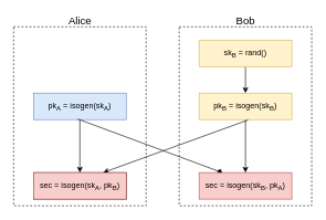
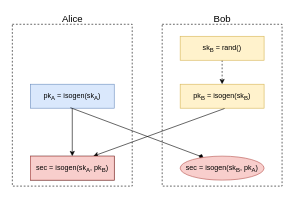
  <mxCell id="0" />
  <mxCell id="1" parent="0" />
  <mxCell id="2" value="" style="rounded=0;whiteSpace=wrap;html=1;dashed=1;" vertex="1" parent="1"><mxGeometry x="270" y="40" width="200" height="270" as="geometry" /></mxCell>
  <mxCell id="3" value="" style="rounded=0;whiteSpace=wrap;html=1;dashed=1;" vertex="1" parent="1"><mxGeometry y="40" width="200" height="270" as="geometry" x="20" /></mxCell>
  <mxCell id="4" style="edgeStyle=orthogonalEdgeStyle;rounded=0;orthogonalLoop=1;jettySize=auto;html=1;entryX=0.5;entryY=0;entryDx=0;entryDy=0;" edge="1" parent="1" source="5" target="12"><mxGeometry relative="1" as="geometry" /></mxCell>
  <mxCell id="5" value="pk&lt;sub&gt;A&lt;/sub&gt; = isogen(sk&lt;sub&gt;A&lt;/sub&gt;)" style="rounded=0;whiteSpace=wrap;html=1;fillColor=#dae8fc;strokeColor=#6c8ebf;" vertex="1" parent="1"><mxGeometry x="50" y="140" width="140" height="40" as="geometry" /></mxCell>
- <mxCell id="6" style="edgeStyle=orthogonalEdgeStyle;rounded=0;orthogonalLoop=1;jettySize=auto;html=1;entryX=0.5;entryY=0;entryDx=0;entryDy=0;" edge="1" parent="1" source="7" target="9"><mxGeometry relative="1" as="geometry" /></mxCell>
+ <mxCell id="6" style="edgeStyle=orthogonalEdgeStyle;rounded=0;orthogonalLoop=1;jettySize=auto;html=1;entryX=0.5;entryY=0;entryDx=0;entryDy=0;dashed=1;" edge="1" parent="1" source="7" target="9"><mxGeometry relative="1" as="geometry" /></mxCell>
  <mxCell id="7" value="sk&lt;sub&gt;B&lt;/sub&gt; = rand()" style="rounded=0;whiteSpace=wrap;html=1;fillColor=#fff2cc;strokeColor=#d6b656;" vertex="1" parent="1"><mxGeometry x="300" y="60" width="140" height="40" as="geometry" /></mxCell>
- <mxCell id="8" style="edgeStyle=orthogonalEdgeStyle;rounded=0;orthogonalLoop=1;jettySize=auto;html=1;entryX=0.5;entryY=0;entryDx=0;entryDy=0;" edge="1" parent="1" source="9" target="13"><mxGeometry relative="1" as="geometry" /></mxCell>
  <mxCell id="9" value="pk&lt;sub&gt;B&lt;/sub&gt; = isogen(sk&lt;sub&gt;B&lt;/sub&gt;)" style="rounded=0;whiteSpace=wrap;html=1;fillColor=#fff2cc;strokeColor=#d6b656;" vertex="1" parent="1"><mxGeometry x="300" y="140" width="140" height="40" as="geometry" /></mxCell>
  <mxCell id="10" value="" style="endArrow=diamond;html=1;exitX=0.478;exitY=0.979;exitDx=0;exitDy=0;exitPerimeter=0;entryX=0.25;entryY=0;entryDx=0;entryDy=0;" edge="1" parent="1" source="5" target="13"><mxGeometry width="50" height="50" relative="1" as="geometry"><mxPoint x="160" y="240" as="sourcePoint" /><mxPoint x="300" y="220" as="targetPoint" /></mxGeometry></mxCell>
  <mxCell id="11" value="" style="endArrow=classic;html=1;exitX=0.529;exitY=1.014;exitDx=0;exitDy=0;exitPerimeter=0;entryX=0.75;entryY=0;entryDx=0;entryDy=0;" edge="1" parent="1" source="9" target="12"><mxGeometry width="50" height="50" relative="1" as="geometry"><mxPoint x="127.36" y="189.16" as="sourcePoint" /><mxPoint x="130" y="250" as="targetPoint" /></mxGeometry></mxCell>
  <mxCell id="12" value="sec = isogen(sk&lt;sub&gt;A&lt;/sub&gt;, pk&lt;sub&gt;B&lt;/sub&gt;)" style="rounded=0;whiteSpace=wrap;html=1;" vertex="1" parent="1"><mxGeometry x="50" y="260" width="140" height="40" as="geometry" /></mxCell>
- <mxCell id="13" value="sec = isogen(sk&lt;sub&gt;B&lt;/sub&gt;, pk&lt;sub&gt;A&lt;/sub&gt;)" style="rounded=0;whiteSpace=wrap;html=1;fillColor=#f8cecc;strokeColor=#b85450;" vertex="1" parent="1"><mxGeometry x="300" y="260" width="140" height="40" as="geometry" /></mxCell>
+ <mxCell id="13" value="sec = isogen(sk&lt;sub&gt;B&lt;/sub&gt;, pk&lt;sub&gt;A&lt;/sub&gt;)" style="ellipse;whiteSpace=wrap;html=1;fillColor=#f8cecc;strokeColor=#b85450;" vertex="1" parent="1"><mxGeometry x="300" y="260" width="140" height="40" as="geometry" /></mxCell>
  <mxCell id="14" value="sec = isogen(sk&lt;sub&gt;A&lt;/sub&gt;, pk&lt;sub&gt;B&lt;/sub&gt;)" style="rounded=0;whiteSpace=wrap;html=1;fillColor=#f8cecc;strokeColor=#b85450;" vertex="1" parent="1"><mxGeometry x="50" y="260" width="140" height="40" as="geometry" /></mxCell>
  <mxCell id="15" value="Alice" style="text;html=1;align=center;verticalAlign=middle;resizable=0;points=[];autosize=1;fontSize=16;" vertex="1" parent="1"><mxGeometry x="95" y="20" width="50" height="20" as="geometry" /></mxCell>
  <mxCell id="16" value="Bob" style="text;html=1;align=center;verticalAlign=middle;resizable=0;points=[];autosize=1;fontSize=16;" vertex="1" parent="1"><mxGeometry x="350" y="20" width="40" height="20" as="geometry" /></mxCell>
